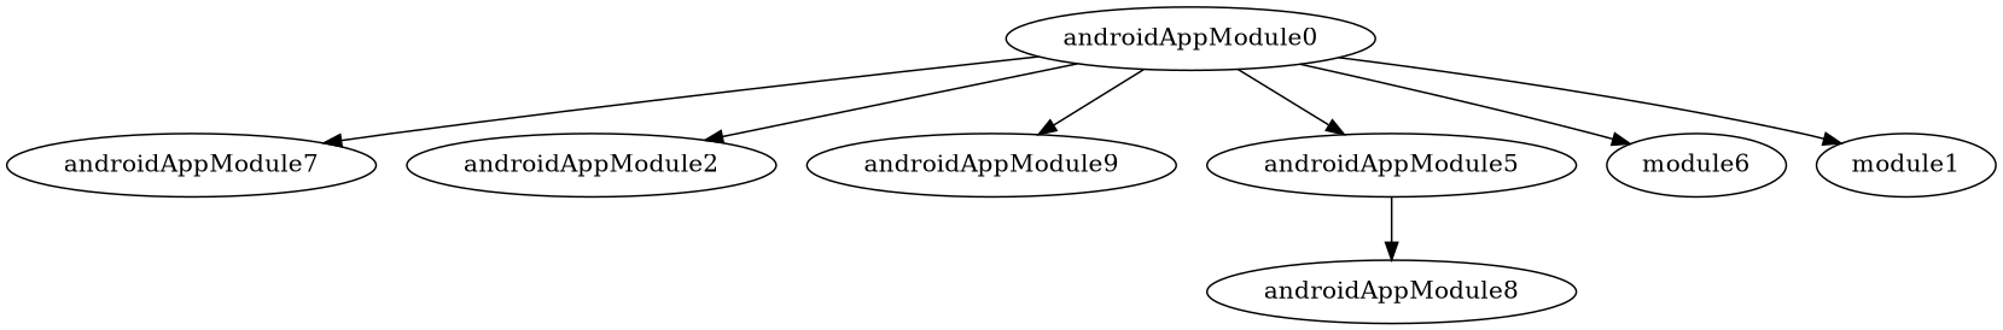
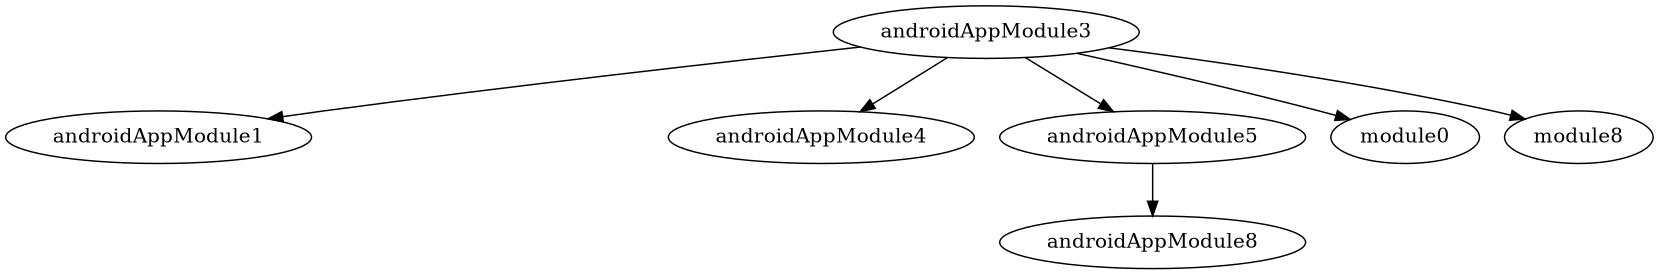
  digraph {
-   androidAppModule0
-   androidAppModule1 [label=androidAppModule7]
-   androidAppModule2
-   androidAppModule4 [label=androidAppModule9]
+   androidAppModule0 [label=androidAppModule3]
+   androidAppModule1
+   androidAppModule4
    androidAppModule5
-   module0 [label=module6]
-   module1
+   module0
+   module1 [label=module8]
    androidAppModule8
    androidAppModule0 -> androidAppModule1
-   androidAppModule0 -> androidAppModule2
    androidAppModule0 -> androidAppModule4
    androidAppModule0 -> androidAppModule5
    androidAppModule0 -> module0
    androidAppModule0 -> module1
    androidAppModule5 -> androidAppModule8
  }
